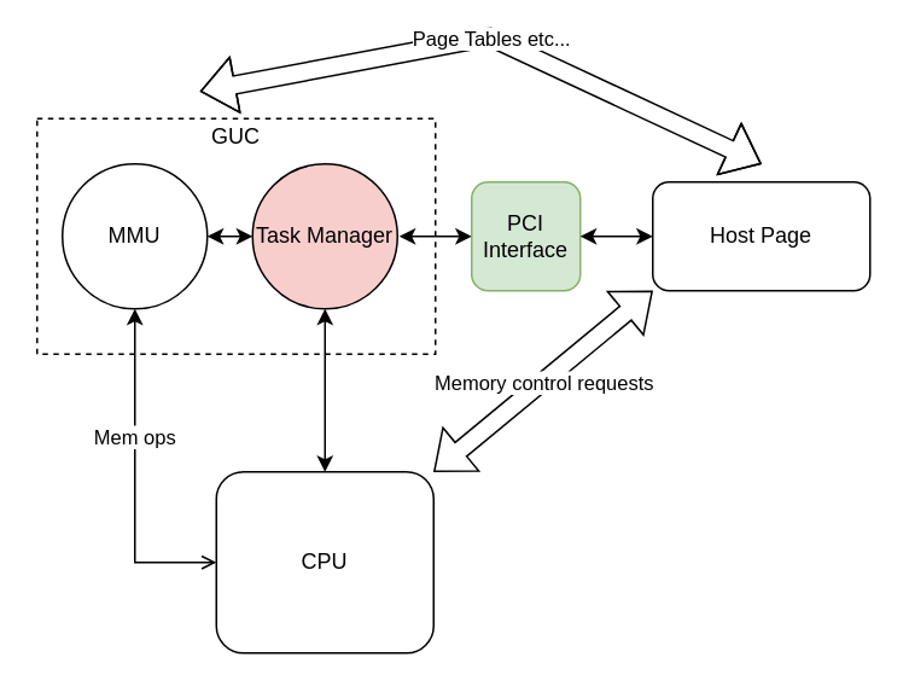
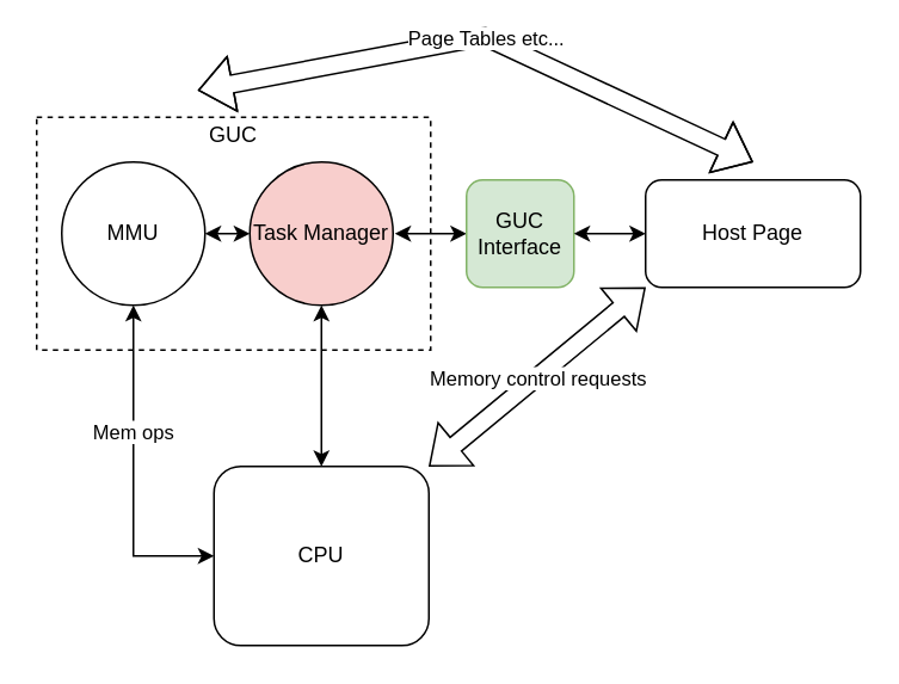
  <mxCell id="0" />
  <mxCell id="1" parent="0" />
  <mxCell id="2" style="edgeStyle=none;rounded=0;orthogonalLoop=1;jettySize=auto;html=1;exitX=0.5;exitY=1;exitDx=0;exitDy=0;entryX=0.5;entryY=0;entryDx=0;entryDy=0;startArrow=classic;startFill=1;" parent="1" source="4" target="5" edge="1"><mxGeometry relative="1" as="geometry" /></mxCell>
  <mxCell id="3" style="edgeStyle=none;rounded=0;orthogonalLoop=1;jettySize=auto;html=1;exitX=0;exitY=0.5;exitDx=0;exitDy=0;entryX=1;entryY=0.5;entryDx=0;entryDy=0;startArrow=classic;startFill=1;" parent="1" source="4" target="8" edge="1"><mxGeometry relative="1" as="geometry" /></mxCell>
  <mxCell id="4" value="Task Manager" style="ellipse;whiteSpace=wrap;html=1;aspect=fixed;fillColor=#f8cecc;" parent="1" vertex="1"><mxGeometry x="139" y="90" width="80" height="80" as="geometry" /></mxCell>
  <mxCell id="5" value="CPU" style="rounded=1;whiteSpace=wrap;html=1;" parent="1" vertex="1"><mxGeometry x="119" y="260" width="120" height="100" as="geometry" /></mxCell>
- <mxCell id="6" style="edgeStyle=orthogonalEdgeStyle;rounded=0;orthogonalLoop=1;jettySize=auto;html=1;exitX=0.5;exitY=1;exitDx=0;exitDy=0;entryX=0;entryY=0.5;entryDx=0;entryDy=0;startArrow=classic;startFill=1;endArrow=open;" parent="1" source="8" target="5" edge="1"><mxGeometry relative="1" as="geometry" /></mxCell>
+ <mxCell id="6" style="edgeStyle=orthogonalEdgeStyle;rounded=0;orthogonalLoop=1;jettySize=auto;html=1;exitX=0.5;exitY=1;exitDx=0;exitDy=0;entryX=0;entryY=0.5;entryDx=0;entryDy=0;startArrow=classic;startFill=1;" parent="1" source="8" target="5" edge="1"><mxGeometry relative="1" as="geometry" /></mxCell>
  <mxCell id="7" value="Mem ops" style="edgeLabel;html=1;align=center;verticalAlign=middle;resizable=0;points=[];" parent="6" vertex="1" connectable="0"><mxGeometry x="-0.243" y="-1" relative="1" as="geometry"><mxPoint as="offset" /></mxGeometry></mxCell>
  <mxCell id="8" value="MMU" style="ellipse;whiteSpace=wrap;html=1;aspect=fixed;" parent="1" vertex="1"><mxGeometry x="34" y="90" width="80" height="80" as="geometry" /></mxCell>
  <mxCell id="9" value="" style="rounded=0;whiteSpace=wrap;html=1;fillColor=none;dashed=1;" parent="1" vertex="1"><mxGeometry x="20" y="65" width="220" height="130" as="geometry" /></mxCell>
  <mxCell id="10" value="GUC" style="text;html=1;strokeColor=none;fillColor=none;align=center;verticalAlign=middle;whiteSpace=wrap;rounded=0;dashed=1;" parent="1" vertex="1"><mxGeometry x="100" y="60" width="60" height="30" as="geometry" /></mxCell>
  <mxCell id="11" style="edgeStyle=orthogonalEdgeStyle;rounded=0;orthogonalLoop=1;jettySize=auto;html=1;exitX=0;exitY=0.5;exitDx=0;exitDy=0;startArrow=classic;startFill=1;" parent="1" source="12" edge="1"><mxGeometry relative="1" as="geometry"><mxPoint x="220" y="130" as="targetPoint" /></mxGeometry></mxCell>
- <mxCell id="12" value="PCI&lt;br&gt;Interface" style="rounded=1;whiteSpace=wrap;html=1;fillColor=#d5e8d4;strokeColor=#82b366;" parent="1" vertex="1"><mxGeometry x="260" y="100" width="60" height="60" as="geometry" /></mxCell>
+ <mxCell id="12" value="GUC&lt;br&gt;Interface" style="rounded=1;whiteSpace=wrap;html=1;fillColor=#d5e8d4;strokeColor=#82b366;" parent="1" vertex="1"><mxGeometry x="260" y="100" width="60" height="60" as="geometry" /></mxCell>
  <mxCell id="13" style="edgeStyle=orthogonalEdgeStyle;rounded=0;orthogonalLoop=1;jettySize=auto;html=1;exitX=0;exitY=0.5;exitDx=0;exitDy=0;entryX=1;entryY=0.5;entryDx=0;entryDy=0;startArrow=classic;startFill=1;" parent="1" source="14" target="12" edge="1"><mxGeometry relative="1" as="geometry" /></mxCell>
  <mxCell id="14" value="Host Page" style="rounded=1;whiteSpace=wrap;html=1;fillColor=default;" parent="1" vertex="1"><mxGeometry x="360" y="100" width="120" height="60" as="geometry" /></mxCell>
  <mxCell id="15" value="" style="shape=flexArrow;endArrow=classic;startArrow=classic;html=1;rounded=0;exitX=1;exitY=0;exitDx=0;exitDy=0;entryX=0;entryY=1;entryDx=0;entryDy=0;" parent="1" source="5" target="14" edge="1"><mxGeometry width="100" height="100" relative="1" as="geometry"><mxPoint x="270" y="270" as="sourcePoint" /><mxPoint x="370" y="170" as="targetPoint" /><Array as="points" /></mxGeometry></mxCell>
  <mxCell id="16" value="Memory control requests" style="edgeLabel;html=1;align=center;verticalAlign=middle;resizable=0;points=[];" parent="15" vertex="1" connectable="0"><mxGeometry x="-0.046" y="-4" relative="1" as="geometry"><mxPoint y="-5" as="offset" /></mxGeometry></mxCell>
  <mxCell id="17" value="" style="shape=flexArrow;endArrow=classic;startArrow=classic;html=1;rounded=0;" parent="1" edge="1"><mxGeometry width="100" height="100" relative="1" as="geometry"><mxPoint x="110" y="50" as="sourcePoint" /><mxPoint x="420" y="90" as="targetPoint" /><Array as="points"><mxPoint x="270" y="20" /></Array></mxGeometry></mxCell>
  <mxCell id="18" value="Page Tables etc..." style="edgeLabel;html=1;align=center;verticalAlign=middle;resizable=0;points=[];" parent="17" vertex="1" connectable="0"><mxGeometry x="0.042" y="-1" relative="1" as="geometry"><mxPoint x="-7" y="-4" as="offset" /></mxGeometry></mxCell>
